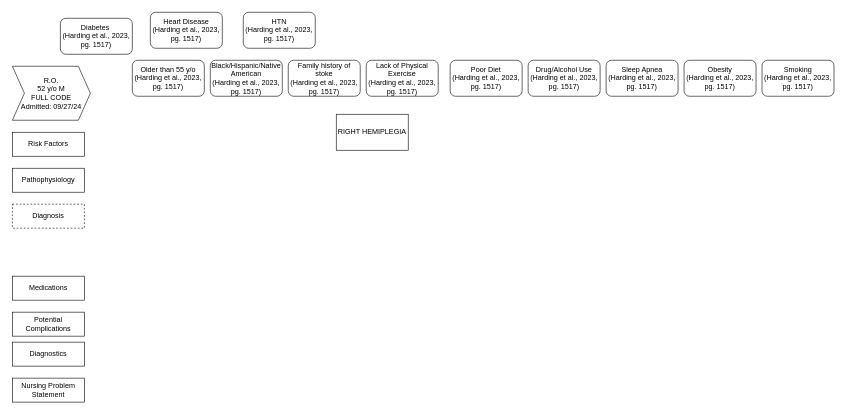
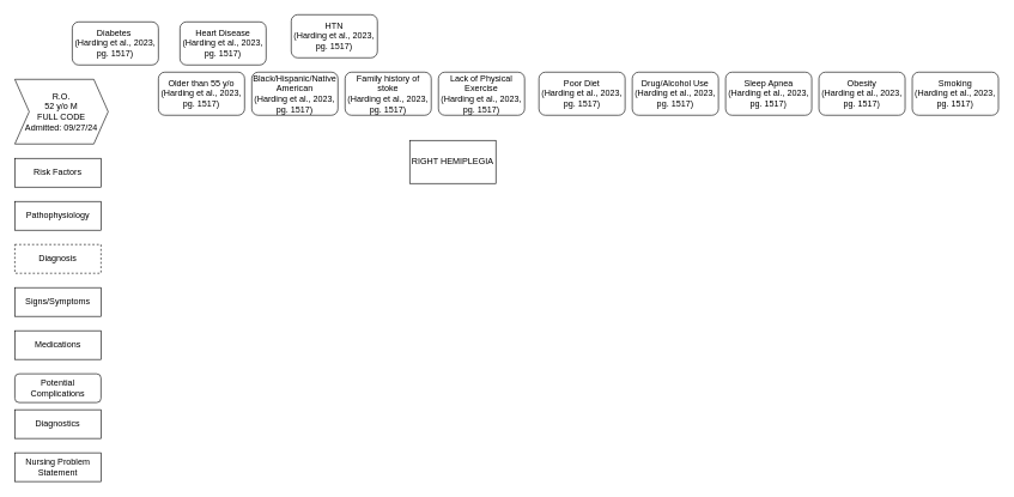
  <mxCell id="0" />
  <mxCell id="1" parent="0" />
  <mxCell id="2" value="R.O.&lt;div&gt;52 y/o M&lt;/div&gt;&lt;div&gt;FULL CODE&lt;/div&gt;&lt;div&gt;Admitted: 09/27/24&lt;/div&gt;" style="shape=step;perimeter=stepPerimeter;whiteSpace=wrap;html=1;fixedSize=1;" vertex="1" parent="1"><mxGeometry x="20" y="110" width="130" height="90" as="geometry" /></mxCell>
  <mxCell id="3" value="Risk Factors" style="rounded=0;whiteSpace=wrap;html=1;" vertex="1" parent="1"><mxGeometry x="20" y="220" width="120" height="40" as="geometry" /></mxCell>
  <mxCell id="4" value="Pathophysiology" style="whiteSpace=wrap;html=1;rounded=0;" vertex="1" parent="1"><mxGeometry x="20" y="280" width="120" height="40" as="geometry" /></mxCell>
  <mxCell id="5" value="Diagnosis" style="whiteSpace=wrap;html=1;rounded=0;dashed=1;" vertex="1" parent="1"><mxGeometry x="20" y="340" width="120" height="40" as="geometry" /></mxCell>
+ <mxCell id="6" value="Signs/Symptoms" style="whiteSpace=wrap;html=1;rounded=0;" vertex="1" parent="1"><mxGeometry x="20" y="400" width="120" height="40" as="geometry" /></mxCell>
  <mxCell id="7" value="Medications" style="whiteSpace=wrap;html=1;rounded=0;" vertex="1" parent="1"><mxGeometry x="20" y="460" width="120" height="40" as="geometry" /></mxCell>
- <mxCell id="8" value="Potential Complications" style="whiteSpace=wrap;html=1;rounded=0;" vertex="1" parent="1"><mxGeometry x="20" y="520" width="120" height="40" as="geometry" /></mxCell>
+ <mxCell id="8" value="Potential Complications" style="whiteSpace=wrap;html=1;rounded=1;" vertex="1" parent="1"><mxGeometry x="20" y="520" width="120" height="40" as="geometry" /></mxCell>
  <mxCell id="9" value="Diagnostics" style="whiteSpace=wrap;html=1;rounded=0;" vertex="1" parent="1"><mxGeometry x="20" y="570" width="120" height="40" as="geometry" /></mxCell>
  <mxCell id="10" value="Nursing Problem Statement" style="whiteSpace=wrap;html=1;rounded=0;" vertex="1" parent="1"><mxGeometry x="20" y="630" width="120" height="40" as="geometry" /></mxCell>
  <mxCell id="11" value="Older than 55 y/o&lt;div&gt;(Harding et al., 2023, pg. 1517)&lt;/div&gt;" style="rounded=1;whiteSpace=wrap;html=1;" vertex="1" parent="1"><mxGeometry x="220" y="100" width="120" height="60" as="geometry" /></mxCell>
  <mxCell id="12" value="Black/Hispanic/Native American&lt;div&gt;(Harding et al., 2023, pg. 1517)&lt;br&gt;&lt;/div&gt;" style="rounded=1;whiteSpace=wrap;html=1;" vertex="1" parent="1"><mxGeometry x="350" y="100" width="120" height="60" as="geometry" /></mxCell>
  <mxCell id="13" value="Family history of stoke&lt;div&gt;(Harding et al., 2023, pg. 1517)&lt;br&gt;&lt;/div&gt;" style="rounded=1;whiteSpace=wrap;html=1;" vertex="1" parent="1"><mxGeometry x="480" y="100" width="120" height="60" as="geometry" /></mxCell>
  <mxCell id="14" value="HTN&lt;div&gt;(Harding et al., 2023, pg. 1517)&lt;br&gt;&lt;/div&gt;" style="rounded=1;whiteSpace=wrap;html=1;" vertex="1" parent="1"><mxGeometry x="405" y="20" width="120" height="60" as="geometry" /></mxCell>
- <mxCell id="15" value="Heart Disease&lt;div&gt;(Harding et al., 2023, pg. 1517)&lt;br&gt;&lt;/div&gt;" style="rounded=1;whiteSpace=wrap;html=1;" vertex="1" parent="1"><mxGeometry x="250" y="20" width="120" height="60" as="geometry" /></mxCell>
+ <mxCell id="15" value="Heart Disease&lt;div&gt;(Harding et al., 2023, pg. 1517)&lt;br&gt;&lt;/div&gt;" style="rounded=1;whiteSpace=wrap;html=1;" vertex="1" parent="1"><mxGeometry x="250" y="30" width="120" height="60" as="geometry" /></mxCell>
  <mxCell id="16" value="Diabetes&amp;nbsp;&lt;div&gt;(Harding et al., 2023, pg. 1517)&lt;br&gt;&lt;/div&gt;" style="rounded=1;whiteSpace=wrap;html=1;" vertex="1" parent="1"><mxGeometry x="100" y="30" width="120" height="60" as="geometry" /></mxCell>
  <mxCell id="17" value="Smoking&lt;div&gt;(Harding et al., 2023, pg. 1517)&lt;br&gt;&lt;/div&gt;" style="rounded=1;whiteSpace=wrap;html=1;" vertex="1" parent="1"><mxGeometry x="1270" y="100" width="120" height="60" as="geometry" /></mxCell>
  <mxCell id="18" value="Obesity&lt;div&gt;(Harding et al., 2023, pg. 1517)&lt;br&gt;&lt;/div&gt;" style="rounded=1;whiteSpace=wrap;html=1;" vertex="1" parent="1"><mxGeometry x="1140" y="100" width="120" height="60" as="geometry" /></mxCell>
  <mxCell id="19" value="Sleep Apnea&lt;div&gt;(Harding et al., 2023, pg. 1517)&lt;br&gt;&lt;/div&gt;" style="rounded=1;whiteSpace=wrap;html=1;" vertex="1" parent="1"><mxGeometry x="1010" y="100" width="120" height="60" as="geometry" /></mxCell>
  <mxCell id="20" value="Drug/Alcohol Use&lt;div&gt;(Harding et al., 2023, pg. 1517)&lt;br&gt;&lt;/div&gt;" style="rounded=1;whiteSpace=wrap;html=1;" vertex="1" parent="1"><mxGeometry x="880" y="100" width="120" height="60" as="geometry" /></mxCell>
  <mxCell id="21" value="Poor Diet&lt;div&gt;(Harding et al., 2023, pg. 1517)&lt;br&gt;&lt;/div&gt;" style="rounded=1;whiteSpace=wrap;html=1;" vertex="1" parent="1"><mxGeometry x="750" y="100" width="120" height="60" as="geometry" /></mxCell>
  <mxCell id="22" value="Lack of Physical Exercise&lt;div&gt;(Harding et al., 2023, pg. 1517)&lt;br&gt;&lt;/div&gt;" style="rounded=1;whiteSpace=wrap;html=1;" vertex="1" parent="1"><mxGeometry x="610" y="100" width="120" height="60" as="geometry" /></mxCell>
- <mxCell id="23" value="RIGHT HEMIPLEGIA" style="rounded=0;whiteSpace=wrap;html=1;" vertex="1" parent="1"><mxGeometry x="560" y="190" width="120" height="60" as="geometry" /></mxCell>
+ <mxCell id="23" value="RIGHT HEMIPLEGIA" style="rounded=0;whiteSpace=wrap;html=1;" vertex="1" parent="1"><mxGeometry x="570" y="195" width="120" height="60" as="geometry" /></mxCell>
